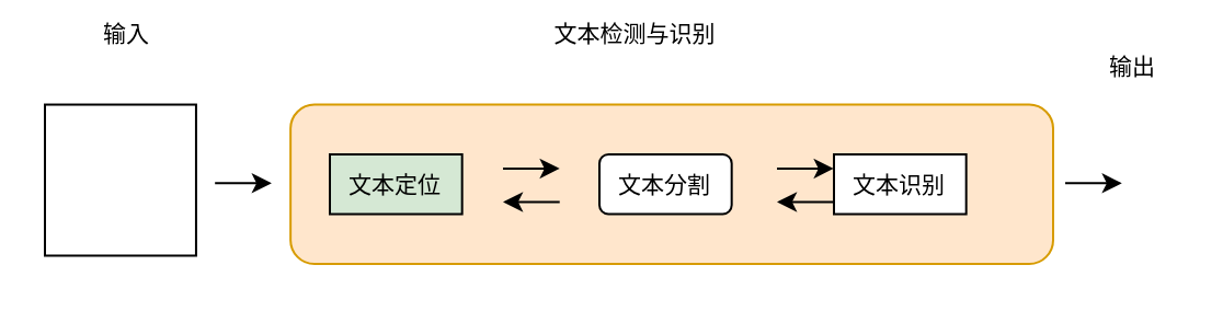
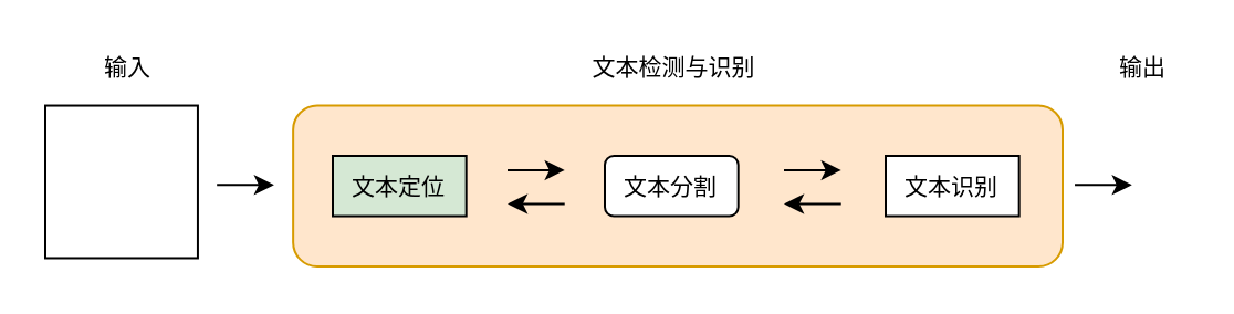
  <mxCell id="0" />
  <mxCell id="1" parent="0" />
  <mxCell id="2" value="" style="whiteSpace=wrap;html=1;aspect=fixed;fontSize=10.5;strokeWidth=1;" vertex="1" parent="1"><mxGeometry x="20" y="47.273" width="68.966" height="68.966" as="geometry" /></mxCell>
  <mxCell id="3" value="" style="endArrow=classic;html=1;fontSize=10.5;strokeWidth=1;" edge="1" parent="1"><mxGeometry x="130" y="290" width="50" height="50" as="geometry"><mxPoint x="97.586" y="83.182" as="sourcePoint" /><mxPoint x="123.448" y="83.182" as="targetPoint" /></mxGeometry></mxCell>
  <mxCell id="4" value="" style="rounded=1;whiteSpace=wrap;html=1;fontSize=10.5;strokeWidth=1;fillColor=#ffe6cc;strokeColor=#d79b00;" vertex="1" parent="1"><mxGeometry x="132.07" y="47.27" width="347.93" height="72.73" as="geometry" /></mxCell>
  <mxCell id="5" value="文本定位" style="rounded=0;whiteSpace=wrap;html=1;fontSize=10.5;strokeWidth=1;fillColor=#d5e8d4;" vertex="1" parent="1"><mxGeometry x="150.002" y="70" width="60.345" height="27.273" as="geometry" /></mxCell>
  <mxCell id="6" value="文本分割" style="whiteSpace=wrap;html=1;fontSize=10.5;strokeWidth=1;rounded=1;" vertex="1" parent="1"><mxGeometry x="273.005" y="70" width="60.345" height="27.273" as="geometry" /></mxCell>
- <mxCell id="7" value="文本识别" style="rounded=0;whiteSpace=wrap;html=1;fontSize=10.5;strokeWidth=1;" vertex="1" parent="1"><mxGeometry x="380.001" y="70" width="60.345" height="27.273" as="geometry" /></mxCell>
+ <mxCell id="7" value="文本识别" style="rounded=0;whiteSpace=wrap;html=1;fontSize=10.5;strokeWidth=1;" vertex="1" parent="1"><mxGeometry x="400.001" y="70" width="60.345" height="27.273" as="geometry" /></mxCell>
  <mxCell id="8" value="" style="endArrow=classic;html=1;fontSize=10.5;strokeWidth=1;" edge="1" parent="1"><mxGeometry x="130" y="290" width="50" height="50" as="geometry"><mxPoint x="485.517" y="83.182" as="sourcePoint" /><mxPoint x="511.379" y="83.182" as="targetPoint" /></mxGeometry></mxCell>
- <mxCell id="9" value="文本检测与识别" style="text;html=1;align=center;verticalAlign=middle;resizable=0;points=[];autosize=1;fontSize=10.5;strokeWidth=1;" vertex="1" parent="1"><mxGeometry x="239.002" y="5" width="100" height="20" as="geometry" /></mxCell>
- <mxCell id="10" value="输入" style="text;html=1;align=center;verticalAlign=middle;resizable=0;points=[];autosize=1;fontSize=10.5;strokeWidth=1;" vertex="1" parent="1"><mxGeometry x="37.241" y="5" width="40" height="20" as="geometry" /></mxCell>
+ <mxCell id="9" value="文本检测与识别" style="text;html=1;align=center;verticalAlign=middle;resizable=0;points=[];autosize=1;fontSize=10.5;strokeWidth=1;" vertex="1" parent="1"><mxGeometry x="254.002" y="20" width="100" height="20" as="geometry" /></mxCell>
+ <mxCell id="10" value="输入" style="text;html=1;align=center;verticalAlign=middle;resizable=0;points=[];autosize=1;fontSize=10.5;strokeWidth=1;" vertex="1" parent="1"><mxGeometry x="37.241" y="20" width="40" height="20" as="geometry" /></mxCell>
  <mxCell id="11" value="输出" style="text;html=1;align=center;verticalAlign=middle;resizable=0;points=[];autosize=1;fontSize=10.5;strokeWidth=1;" vertex="1" parent="1"><mxGeometry x="495.517" y="20" width="40" height="20" as="geometry" /></mxCell>
  <mxCell id="12" value="" style="endArrow=classic;html=1;fontSize=10.5;strokeWidth=1;" edge="1" parent="1"><mxGeometry x="205.38" y="283.29" width="50" height="50" as="geometry"><mxPoint x="354.001" y="76.472" as="sourcePoint" /><mxPoint x="379.863" y="76.472" as="targetPoint" /></mxGeometry></mxCell>
  <mxCell id="13" value="" style="endArrow=classic;html=1;fontSize=10.5;strokeWidth=1;" edge="1" parent="1"><mxGeometry x="205.38" y="298.52" width="50" height="50" as="geometry"><mxPoint x="379.863" y="91.702" as="sourcePoint" /><mxPoint x="354.001" y="91.702" as="targetPoint" /></mxGeometry></mxCell>
  <mxCell id="14" value="" style="endArrow=classic;html=1;fontSize=10.5;strokeWidth=1;" edge="1" parent="1"><mxGeometry x="80.38" y="283.29" width="50" height="50" as="geometry"><mxPoint x="229.001" y="76.472" as="sourcePoint" /><mxPoint x="254.863" y="76.472" as="targetPoint" /></mxGeometry></mxCell>
  <mxCell id="15" value="" style="endArrow=classic;html=1;fontSize=10.5;strokeWidth=1;" edge="1" parent="1"><mxGeometry x="80.38" y="298.52" width="50" height="50" as="geometry"><mxPoint x="254.863" y="91.702" as="sourcePoint" /><mxPoint x="229.001" y="91.702" as="targetPoint" /></mxGeometry></mxCell>
